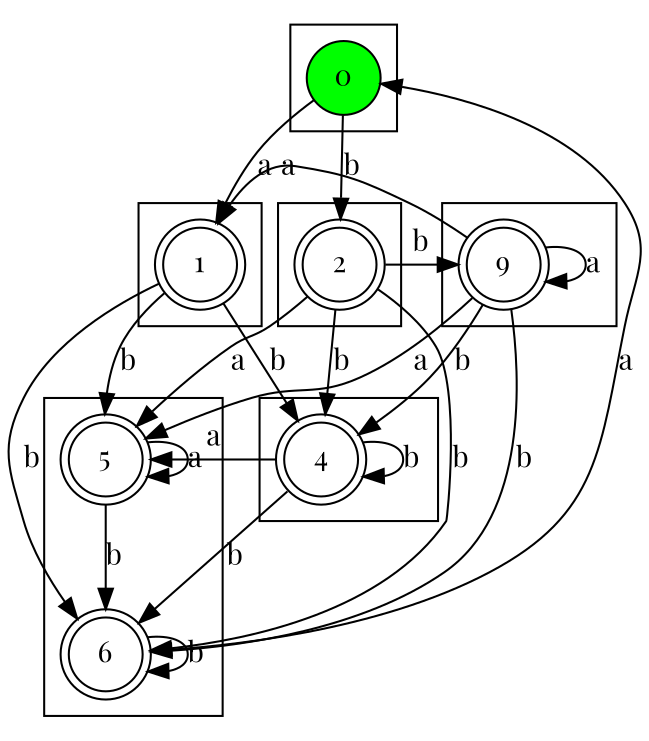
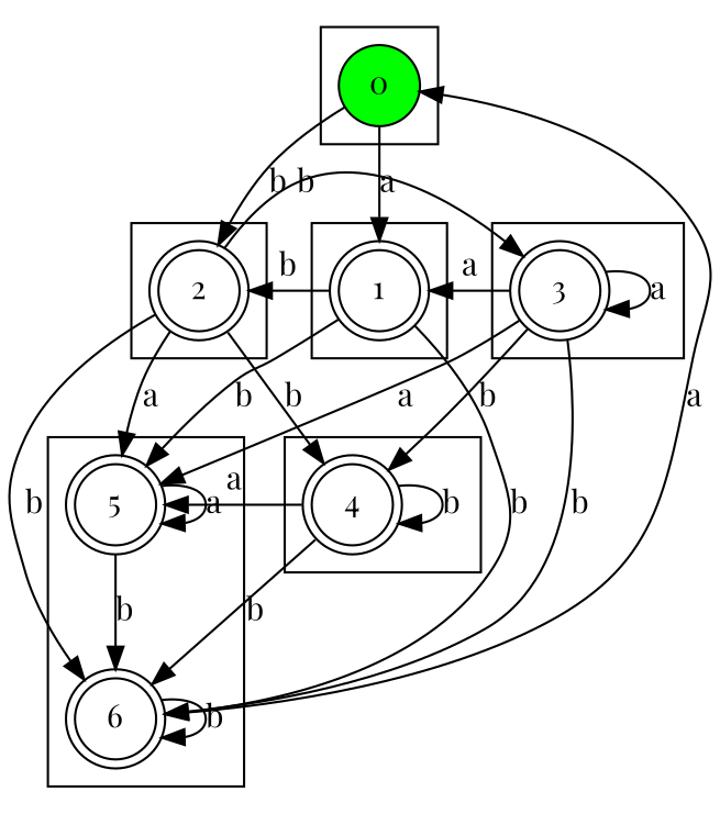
  digraph {
    fontname="Playfair Display"
    rankdir=TB
    node [fillcolor=white fontname="Playfair Display" shape=doublecircle style=filled]
    edge [fontname="Playfair Display"]
    2
    0 [fillcolor=green shape=circle]
    1
-   3 [label=9]
+   3
    4
    5
    6
    subgraph cluster_1 {
      2
    }
    subgraph cluster_2 {
      0
    }
    subgraph cluster_3 {
      1
    }
    subgraph cluster_4 {
      3
    }
    subgraph cluster_5 {
      4
    }
    subgraph cluster_6 {
      5
      6
    }
    2 -> 3 [label=b]
    2 -> 4 [label=b]
    2 -> 5 [label=a]
    2 -> 6 [label=b]
    0 -> 2 [label=b]
    0 -> 1 [label=a]
-   1 -> 4 [label=b]
+   1 -> 2 [label=b]
    1 -> 5 [label=b]
    1 -> 6 [label=b]
    3 -> 1 [label=a]
    3 -> 3 [label=a]
    3 -> 4 [label=b]
    3 -> 5 [label=a]
    3 -> 6 [label=b]
    4 -> 4 [label=b]
    4 -> 5 [label=a]
    4 -> 6 [label=b]
    5 -> 5 [label=a]
    5 -> 6 [label=b]
    6 -> 0 [label=a]
    6 -> 6 [label=b]
  }
